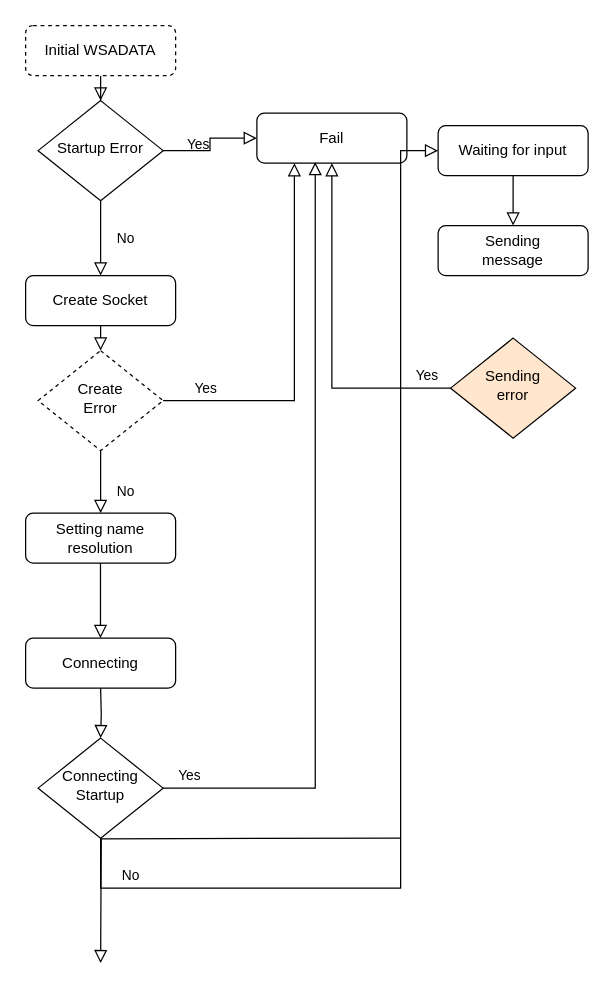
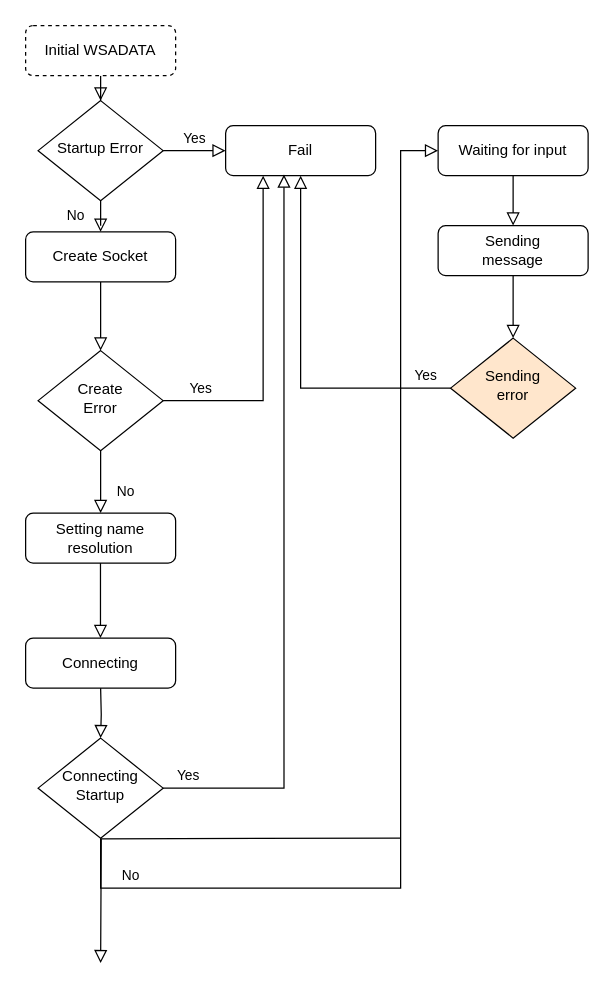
  <mxCell id="0" />
  <mxCell id="1" parent="0" />
  <mxCell id="2" value="" style="rounded=0;html=1;jettySize=auto;orthogonalLoop=1;fontSize=11;endArrow=block;endFill=0;endSize=8;strokeWidth=1;shadow=0;labelBackgroundColor=none;edgeStyle=orthogonalEdgeStyle;" edge="1" parent="1" source="3" target="6"><mxGeometry relative="1" as="geometry" /></mxCell>
  <mxCell id="3" value="Initial WSADATA" style="rounded=1;whiteSpace=wrap;html=1;fontSize=12;glass=0;strokeWidth=1;shadow=0;dashed=1;" vertex="1" parent="1"><mxGeometry x="20" y="20" width="120" height="40" as="geometry" /></mxCell>
  <mxCell id="4" value="No" style="rounded=0;html=1;jettySize=auto;orthogonalLoop=1;fontSize=11;endArrow=block;endFill=0;endSize=8;strokeWidth=1;shadow=0;labelBackgroundColor=none;edgeStyle=orthogonalEdgeStyle;entryX=0.5;entryY=0;entryDx=0;entryDy=0;" edge="1" parent="1" source="6" target="12"><mxGeometry y="20" relative="1" as="geometry"><mxPoint as="offset" /><mxPoint x="80" y="210" as="targetPoint" /></mxGeometry></mxCell>
  <mxCell id="5" value="Yes" style="edgeStyle=orthogonalEdgeStyle;rounded=0;html=1;jettySize=auto;orthogonalLoop=1;fontSize=11;endArrow=block;endFill=0;endSize=8;strokeWidth=1;shadow=0;labelBackgroundColor=none;" edge="1" parent="1" source="6" target="7"><mxGeometry y="10" relative="1" as="geometry"><mxPoint as="offset" /></mxGeometry></mxCell>
  <mxCell id="6" value="Startup Error" style="rhombus;whiteSpace=wrap;html=1;shadow=0;fontFamily=Helvetica;fontSize=12;align=center;strokeWidth=1;spacing=6;spacingTop=-4;" vertex="1" parent="1"><mxGeometry x="30" y="80" width="100" height="80" as="geometry" /></mxCell>
- <mxCell id="7" value="Fail" style="rounded=1;whiteSpace=wrap;html=1;fontSize=12;glass=0;strokeWidth=1;shadow=0;" vertex="1" parent="1"><mxGeometry x="205" y="90" width="120" height="40" as="geometry" /></mxCell>
+ <mxCell id="7" value="Fail" style="rounded=1;whiteSpace=wrap;html=1;fontSize=12;glass=0;strokeWidth=1;shadow=0;" vertex="1" parent="1"><mxGeometry x="180" y="100" width="120" height="40" as="geometry" /></mxCell>
  <mxCell id="8" value="No" style="rounded=0;html=1;jettySize=auto;orthogonalLoop=1;fontSize=11;endArrow=block;endFill=0;endSize=8;strokeWidth=1;shadow=0;labelBackgroundColor=none;edgeStyle=orthogonalEdgeStyle;" edge="1" parent="1" source="10" target="11"><mxGeometry x="0.333" y="20" relative="1" as="geometry"><mxPoint as="offset" /></mxGeometry></mxCell>
  <mxCell id="9" value="Yes" style="edgeStyle=orthogonalEdgeStyle;rounded=0;html=1;jettySize=auto;orthogonalLoop=1;fontSize=11;endArrow=block;endFill=0;endSize=8;strokeWidth=1;shadow=0;labelBackgroundColor=none;entryX=0.25;entryY=1;entryDx=0;entryDy=0;" edge="1" parent="1" source="10" target="7"><mxGeometry x="-0.769" y="10" relative="1" as="geometry"><mxPoint as="offset" /><mxPoint x="180" y="360" as="targetPoint" /></mxGeometry></mxCell>
- <mxCell id="10" value="Create&lt;br&gt;Error" style="rhombus;whiteSpace=wrap;html=1;shadow=0;fontFamily=Helvetica;fontSize=12;align=center;strokeWidth=1;spacing=6;spacingTop=-4;dashed=1;" vertex="1" parent="1"><mxGeometry x="30" y="280" width="100" height="80" as="geometry" /></mxCell>
+ <mxCell id="10" value="Create&lt;br&gt;Error" style="rhombus;whiteSpace=wrap;html=1;shadow=0;fontFamily=Helvetica;fontSize=12;align=center;strokeWidth=1;spacing=6;spacingTop=-4;" vertex="1" parent="1"><mxGeometry x="30" y="280" width="100" height="80" as="geometry" /></mxCell>
  <mxCell id="11" value="Setting name resolution" style="rounded=1;whiteSpace=wrap;html=1;fontSize=12;glass=0;strokeWidth=1;shadow=0;" vertex="1" parent="1"><mxGeometry x="20" y="410" width="120" height="40" as="geometry" /></mxCell>
- <mxCell id="12" value="Create Socket" style="rounded=1;whiteSpace=wrap;html=1;fontSize=12;glass=0;strokeWidth=1;shadow=0;" vertex="1" parent="1"><mxGeometry x="20" y="220" width="120" height="40" as="geometry" /></mxCell>
+ <mxCell id="12" value="Create Socket" style="rounded=1;whiteSpace=wrap;html=1;fontSize=12;glass=0;strokeWidth=1;shadow=0;" vertex="1" parent="1"><mxGeometry x="20" y="185" width="120" height="40" as="geometry" /></mxCell>
  <mxCell id="13" value="" style="rounded=0;html=1;jettySize=auto;orthogonalLoop=1;fontSize=11;endArrow=block;endFill=0;endSize=8;strokeWidth=1;shadow=0;labelBackgroundColor=none;edgeStyle=orthogonalEdgeStyle;entryX=0.5;entryY=0;entryDx=0;entryDy=0;exitX=0.5;exitY=1;exitDx=0;exitDy=0;" edge="1" parent="1" source="12" target="10"><mxGeometry y="20" relative="1" as="geometry"><mxPoint as="offset" /><mxPoint x="90" y="170" as="sourcePoint" /><mxPoint x="90" y="230" as="targetPoint" /></mxGeometry></mxCell>
  <mxCell id="14" value="Connecting" style="rounded=1;whiteSpace=wrap;html=1;fontSize=12;glass=0;strokeWidth=1;shadow=0;" vertex="1" parent="1"><mxGeometry x="20" y="510" width="120" height="40" as="geometry" /></mxCell>
  <mxCell id="15" value="" style="rounded=0;html=1;jettySize=auto;orthogonalLoop=1;fontSize=11;endArrow=block;endFill=0;endSize=8;strokeWidth=1;shadow=0;labelBackgroundColor=none;edgeStyle=orthogonalEdgeStyle;entryX=0.5;entryY=0;entryDx=0;entryDy=0;" edge="1" parent="1"><mxGeometry y="20" relative="1" as="geometry"><mxPoint as="offset" /><mxPoint x="79.88" y="450" as="sourcePoint" /><mxPoint x="79.88" y="510" as="targetPoint" /></mxGeometry></mxCell>
  <mxCell id="16" value="Connecting&lt;br&gt;Startup" style="rhombus;whiteSpace=wrap;html=1;shadow=0;fontFamily=Helvetica;fontSize=12;align=center;strokeWidth=1;spacing=6;spacingTop=-4;" vertex="1" parent="1"><mxGeometry x="30" y="590" width="100" height="80" as="geometry" /></mxCell>
  <mxCell id="17" value="" style="rounded=0;html=1;jettySize=auto;orthogonalLoop=1;fontSize=11;endArrow=block;endFill=0;endSize=8;strokeWidth=1;shadow=0;labelBackgroundColor=none;edgeStyle=orthogonalEdgeStyle;" edge="1" parent="1" target="16"><mxGeometry y="20" relative="1" as="geometry"><mxPoint as="offset" /><mxPoint x="80" y="550" as="sourcePoint" /><mxPoint x="200" y="590" as="targetPoint" /></mxGeometry></mxCell>
  <mxCell id="18" value="" style="rounded=0;html=1;jettySize=auto;orthogonalLoop=1;fontSize=11;endArrow=block;endFill=0;endSize=8;strokeWidth=1;shadow=0;labelBackgroundColor=none;edgeStyle=orthogonalEdgeStyle;entryX=0.5;entryY=0;entryDx=0;entryDy=0;exitX=0.5;exitY=1;exitDx=0;exitDy=0;" edge="1" parent="1"><mxGeometry y="20" relative="1" as="geometry"><mxPoint as="offset" /><mxPoint x="320" y="670" as="sourcePoint" /><mxPoint x="80" y="770" as="targetPoint" /></mxGeometry></mxCell>
  <mxCell id="19" value="Yes" style="edgeStyle=orthogonalEdgeStyle;rounded=0;html=1;jettySize=auto;orthogonalLoop=1;fontSize=11;endArrow=block;endFill=0;endSize=8;strokeWidth=1;shadow=0;labelBackgroundColor=none;entryX=0.389;entryY=0.979;entryDx=0;entryDy=0;exitX=1;exitY=0.5;exitDx=0;exitDy=0;entryPerimeter=0;" edge="1" parent="1" source="16" target="7"><mxGeometry x="-0.932" y="10" relative="1" as="geometry"><mxPoint as="offset" /><mxPoint x="230" y="460" as="targetPoint" /><mxPoint x="150" y="640" as="sourcePoint" /></mxGeometry></mxCell>
  <mxCell id="20" value="Waiting for input" style="rounded=1;whiteSpace=wrap;html=1;fontSize=12;glass=0;strokeWidth=1;shadow=0;" vertex="1" parent="1"><mxGeometry x="350" y="100" width="120" height="40" as="geometry" /></mxCell>
  <mxCell id="21" value="No" style="edgeStyle=orthogonalEdgeStyle;rounded=0;html=1;jettySize=auto;orthogonalLoop=1;fontSize=11;endArrow=block;endFill=0;endSize=8;strokeWidth=1;shadow=0;labelBackgroundColor=none;exitX=0.5;exitY=1;exitDx=0;exitDy=0;" edge="1" parent="1" source="16"><mxGeometry x="-0.858" y="10" relative="1" as="geometry"><mxPoint as="offset" /><mxPoint x="350" y="120" as="targetPoint" /><mxPoint x="160" y="675.4" as="sourcePoint" /><Array as="points"><mxPoint x="80" y="710" /><mxPoint x="320" y="710" /><mxPoint x="320" y="120" /></Array></mxGeometry></mxCell>
  <mxCell id="22" value="" style="rounded=0;html=1;jettySize=auto;orthogonalLoop=1;fontSize=11;endArrow=block;endFill=0;endSize=8;strokeWidth=1;shadow=0;labelBackgroundColor=none;edgeStyle=orthogonalEdgeStyle;entryX=0.5;entryY=0;entryDx=0;entryDy=0;" edge="1" parent="1" source="20" target="23"><mxGeometry y="20" relative="1" as="geometry"><mxPoint as="offset" /><mxPoint x="420" y="170" as="sourcePoint" /><mxPoint x="410" y="190" as="targetPoint" /></mxGeometry></mxCell>
  <mxCell id="23" value="Sending&lt;br&gt;message" style="rounded=1;whiteSpace=wrap;html=1;fontSize=12;glass=0;strokeWidth=1;shadow=0;" vertex="1" parent="1"><mxGeometry x="350" y="180" width="120" height="40" as="geometry" /></mxCell>
  <mxCell id="24" value="Sending&lt;br&gt;error" style="rhombus;whiteSpace=wrap;html=1;shadow=0;fontFamily=Helvetica;fontSize=12;align=center;strokeWidth=1;spacing=6;spacingTop=-4;fillColor=#ffe6cc;" vertex="1" parent="1"><mxGeometry x="360" y="270" width="100" height="80" as="geometry" /></mxCell>
+ <mxCell id="25" value="" style="rounded=0;html=1;jettySize=auto;orthogonalLoop=1;fontSize=11;endArrow=block;endFill=0;endSize=8;strokeWidth=1;shadow=0;labelBackgroundColor=none;edgeStyle=orthogonalEdgeStyle;entryX=0.5;entryY=0;entryDx=0;entryDy=0;exitX=0.5;exitY=1;exitDx=0;exitDy=0;" edge="1" parent="1" source="23" target="24"><mxGeometry y="20" relative="1" as="geometry"><mxPoint as="offset" /><mxPoint x="409.66" y="230" as="sourcePoint" /><mxPoint x="409.66" y="270" as="targetPoint" /></mxGeometry></mxCell>
  <mxCell id="26" value="Yes" style="edgeStyle=orthogonalEdgeStyle;rounded=0;html=1;jettySize=auto;orthogonalLoop=1;fontSize=11;endArrow=block;endFill=0;endSize=8;strokeWidth=1;shadow=0;labelBackgroundColor=none;entryX=0.5;entryY=1;entryDx=0;entryDy=0;exitX=0;exitY=0.5;exitDx=0;exitDy=0;" edge="1" parent="1" source="24" target="7"><mxGeometry x="-0.862" y="-10" relative="1" as="geometry"><mxPoint as="offset" /><mxPoint x="236.68" y="149.16" as="targetPoint" /><mxPoint x="140" y="640" as="sourcePoint" /></mxGeometry></mxCell>
